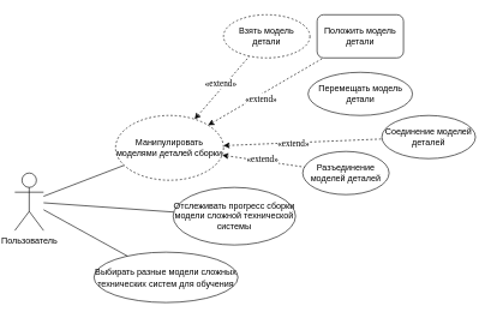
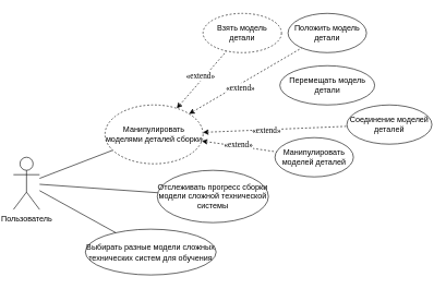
  <mxCell id="0" />
  <mxCell id="1" parent="0" />
  <mxCell id="2" value="Пользователь" style="shape=umlActor;verticalLabelPosition=bottom;verticalAlign=top;html=1;outlineConnect=0;" parent="1" vertex="1"><mxGeometry x="20" y="240" width="40" height="80" as="geometry" /></mxCell>
  <mxCell id="3" value="" style="endArrow=none;html=1;rounded=0;" parent="1" source="2" target="8" edge="1"><mxGeometry width="50" height="50" relative="1" as="geometry"><mxPoint x="190" y="440" as="sourcePoint" /><mxPoint x="120" y="280" as="targetPoint" /></mxGeometry></mxCell>
  <mxCell id="4" value="" style="endArrow=none;endFill=0;endSize=6;html=1;rounded=0;labelBackgroundColor=none;dashed=1;startArrow=classic;startFill=1;" parent="1" source="8" target="10" edge="1"><mxGeometry width="160" relative="1" as="geometry"><mxPoint x="280" y="290" as="sourcePoint" /><mxPoint x="405" y="290" as="targetPoint" /></mxGeometry></mxCell>
  <mxCell id="5" value="&lt;span style=&quot;font-family: Helvetica; font-size: 11px;&quot; id=&quot;docs-internal-guid-d430dc76-7fff-d538-0f97-872dbdf431cb&quot;&gt;&lt;span style=&quot;font-size: 12px; font-family: &amp;quot;Times New Roman&amp;quot;; background-color: transparent; font-variant-numeric: normal; font-variant-east-asian: normal; vertical-align: baseline;&quot;&gt;«extend&lt;/span&gt;&lt;/span&gt;&lt;span style=&quot;font-family: Helvetica;&quot; id=&quot;docs-internal-guid-d430dc76-7fff-d538-0f97-872dbdf431cb&quot;&gt;&lt;span style=&quot;font-family: &amp;quot;Times New Roman&amp;quot;; background-color: transparent; font-variant-numeric: normal; font-variant-east-asian: normal; vertical-align: baseline;&quot;&gt;&lt;font style=&quot;font-size: 12px;&quot;&gt;»&lt;/font&gt;&lt;/span&gt;&lt;/span&gt;" style="edgeLabel;html=1;align=center;verticalAlign=middle;resizable=0;points=[];fontSize=12;fontFamily=Times New Roman;" parent="4" vertex="1" connectable="0"><mxGeometry x="-0.21" relative="1" as="geometry"><mxPoint x="10" as="offset" /></mxGeometry></mxCell>
  <mxCell id="6" value="" style="endArrow=none;endFill=0;endSize=6;html=1;rounded=0;labelBackgroundColor=none;dashed=1;startArrow=classic;startFill=1;" parent="1" source="8" target="9" edge="1"><mxGeometry width="160" relative="1" as="geometry"><mxPoint x="222.671" y="258.91" as="sourcePoint" /><mxPoint x="317.259" y="219.564" as="targetPoint" /></mxGeometry></mxCell>
  <mxCell id="7" value="&lt;font style=&quot;font-size: 12px;&quot;&gt;&lt;span id=&quot;docs-internal-guid-d430dc76-7fff-d538-0f97-872dbdf431cb&quot;&gt;&lt;span style=&quot;font-variant-numeric: normal; font-variant-east-asian: normal; vertical-align: baseline;&quot;&gt;«extend&lt;/span&gt;&lt;/span&gt;&lt;span id=&quot;docs-internal-guid-d430dc76-7fff-d538-0f97-872dbdf431cb&quot;&gt;&lt;span style=&quot;font-variant-numeric: normal; font-variant-east-asian: normal; vertical-align: baseline;&quot;&gt;»&lt;/span&gt;&lt;/span&gt;&lt;/font&gt;" style="edgeLabel;html=1;align=center;verticalAlign=middle;resizable=0;points=[];fontFamily=Times New Roman;" parent="6" vertex="1" connectable="0"><mxGeometry x="0.292" relative="1" as="geometry"><mxPoint x="-14" y="7" as="offset" /></mxGeometry></mxCell>
  <mxCell id="8" value="Манипулировать моделями деталей сборки" style="ellipse;whiteSpace=wrap;html=1;dashed=1;" parent="1" vertex="1"><mxGeometry x="160" y="160" width="150" height="90" as="geometry" /></mxCell>
  <mxCell id="9" value="Взять модель детали" style="ellipse;whiteSpace=wrap;html=1;dashed=1;" parent="1" vertex="1"><mxGeometry x="310" y="20" width="120" height="60" as="geometry" /></mxCell>
- <mxCell id="10" value="Положить модель детали" style="whiteSpace=wrap;html=1;rounded=1;" parent="1" vertex="1"><mxGeometry x="440" y="20" width="120" height="60" as="geometry" /></mxCell>
+ <mxCell id="10" value="Положить модель детали" style="ellipse;whiteSpace=wrap;html=1;" parent="1" vertex="1"><mxGeometry x="440" y="20" width="120" height="60" as="geometry" /></mxCell>
  <mxCell id="11" value="Перемещать модель детали" style="ellipse;whiteSpace=wrap;html=1;" parent="1" vertex="1"><mxGeometry x="427.5" y="100" width="145" height="60" as="geometry" /></mxCell>
  <mxCell id="12" value="Соединение моделей деталей" style="ellipse;whiteSpace=wrap;html=1;" parent="1" vertex="1"><mxGeometry x="530" y="160" width="130" height="60" as="geometry" /></mxCell>
- <mxCell id="13" value="Разъединение моделей деталей" style="ellipse;whiteSpace=wrap;html=1;" parent="1" vertex="1"><mxGeometry x="420" y="210" width="120" height="60" as="geometry" /></mxCell>
+ <mxCell id="13" value="Манипулировать моделей деталей" style="ellipse;whiteSpace=wrap;html=1;" parent="1" vertex="1"><mxGeometry x="420" y="210" width="120" height="60" as="geometry" /></mxCell>
  <mxCell id="14" value="" style="endArrow=none;endFill=0;endSize=6;html=1;rounded=0;labelBackgroundColor=none;dashed=1;startArrow=classic;startFill=1;" parent="1" source="8" target="12" edge="1"><mxGeometry width="160" relative="1" as="geometry"><mxPoint x="360" y="480" as="sourcePoint" /><mxPoint x="485" y="480" as="targetPoint" /></mxGeometry></mxCell>
  <mxCell id="15" value="&lt;span style=&quot;font-family: Helvetica; font-size: 11px;&quot; id=&quot;docs-internal-guid-d430dc76-7fff-d538-0f97-872dbdf431cb&quot;&gt;&lt;span style=&quot;font-size: 12px; font-family: &amp;quot;Times New Roman&amp;quot;; background-color: transparent; font-variant-numeric: normal; font-variant-east-asian: normal; vertical-align: baseline;&quot;&gt;«extend&lt;/span&gt;&lt;/span&gt;&lt;span style=&quot;font-family: Helvetica;&quot; id=&quot;docs-internal-guid-d430dc76-7fff-d538-0f97-872dbdf431cb&quot;&gt;&lt;span style=&quot;font-family: &amp;quot;Times New Roman&amp;quot;; background-color: transparent; font-variant-numeric: normal; font-variant-east-asian: normal; vertical-align: baseline;&quot;&gt;&lt;font style=&quot;font-size: 12px;&quot;&gt;»&lt;/font&gt;&lt;/span&gt;&lt;/span&gt;" style="edgeLabel;html=1;align=center;verticalAlign=middle;resizable=0;points=[];fontSize=12;fontFamily=Times New Roman;" parent="14" vertex="1" connectable="0"><mxGeometry x="-0.21" relative="1" as="geometry"><mxPoint x="10" as="offset" /></mxGeometry></mxCell>
  <mxCell id="16" value="" style="endArrow=none;endFill=0;endSize=6;html=1;rounded=0;labelBackgroundColor=none;dashed=1;startArrow=classic;startFill=1;" parent="1" source="8" target="13" edge="1"><mxGeometry width="160" relative="1" as="geometry"><mxPoint x="370" y="490" as="sourcePoint" /><mxPoint x="495" y="490" as="targetPoint" /></mxGeometry></mxCell>
  <mxCell id="17" value="&lt;span style=&quot;font-family: Helvetica; font-size: 11px;&quot; id=&quot;docs-internal-guid-d430dc76-7fff-d538-0f97-872dbdf431cb&quot;&gt;&lt;span style=&quot;font-size: 12px; font-family: &amp;quot;Times New Roman&amp;quot;; background-color: transparent; font-variant-numeric: normal; font-variant-east-asian: normal; vertical-align: baseline;&quot;&gt;«extend&lt;/span&gt;&lt;/span&gt;&lt;span style=&quot;font-family: Helvetica;&quot; id=&quot;docs-internal-guid-d430dc76-7fff-d538-0f97-872dbdf431cb&quot;&gt;&lt;span style=&quot;font-family: &amp;quot;Times New Roman&amp;quot;; background-color: transparent; font-variant-numeric: normal; font-variant-east-asian: normal; vertical-align: baseline;&quot;&gt;&lt;font style=&quot;font-size: 12px;&quot;&gt;»&lt;/font&gt;&lt;/span&gt;&lt;/span&gt;" style="edgeLabel;html=1;align=center;verticalAlign=middle;resizable=0;points=[];fontSize=12;fontFamily=Times New Roman;" parent="16" vertex="1" connectable="0"><mxGeometry x="-0.21" relative="1" as="geometry"><mxPoint x="10" as="offset" /></mxGeometry></mxCell>
  <mxCell id="18" value="Отслеживать прогресс сборки модели сложной технической системы" style="ellipse;whiteSpace=wrap;html=1;" parent="1" vertex="1"><mxGeometry x="240" y="260" width="170" height="80" as="geometry" /></mxCell>
  <mxCell id="19" value="" style="endArrow=none;html=1;rounded=0;" parent="1" source="18" target="2" edge="1"><mxGeometry width="50" height="50" relative="1" as="geometry"><mxPoint x="50" y="430" as="sourcePoint" /><mxPoint x="100" y="380" as="targetPoint" /></mxGeometry></mxCell>
  <mxCell id="20" value="&lt;font style=&quot;font-size: 12px;&quot;&gt;Выбирать разные модели сложных технических систем для обучения&lt;/font&gt;" style="ellipse;whiteSpace=wrap;html=1;fontSize=14;" parent="1" vertex="1"><mxGeometry x="130" y="350" width="200" height="70" as="geometry" /></mxCell>
  <mxCell id="21" value="" style="endArrow=none;html=1;rounded=0;fontFamily=Helvetica;fontSize=12;" parent="1" source="2" target="20" edge="1"><mxGeometry width="50" height="50" relative="1" as="geometry"><mxPoint x="-30" y="450" as="sourcePoint" /><mxPoint x="20" y="400" as="targetPoint" /></mxGeometry></mxCell>
